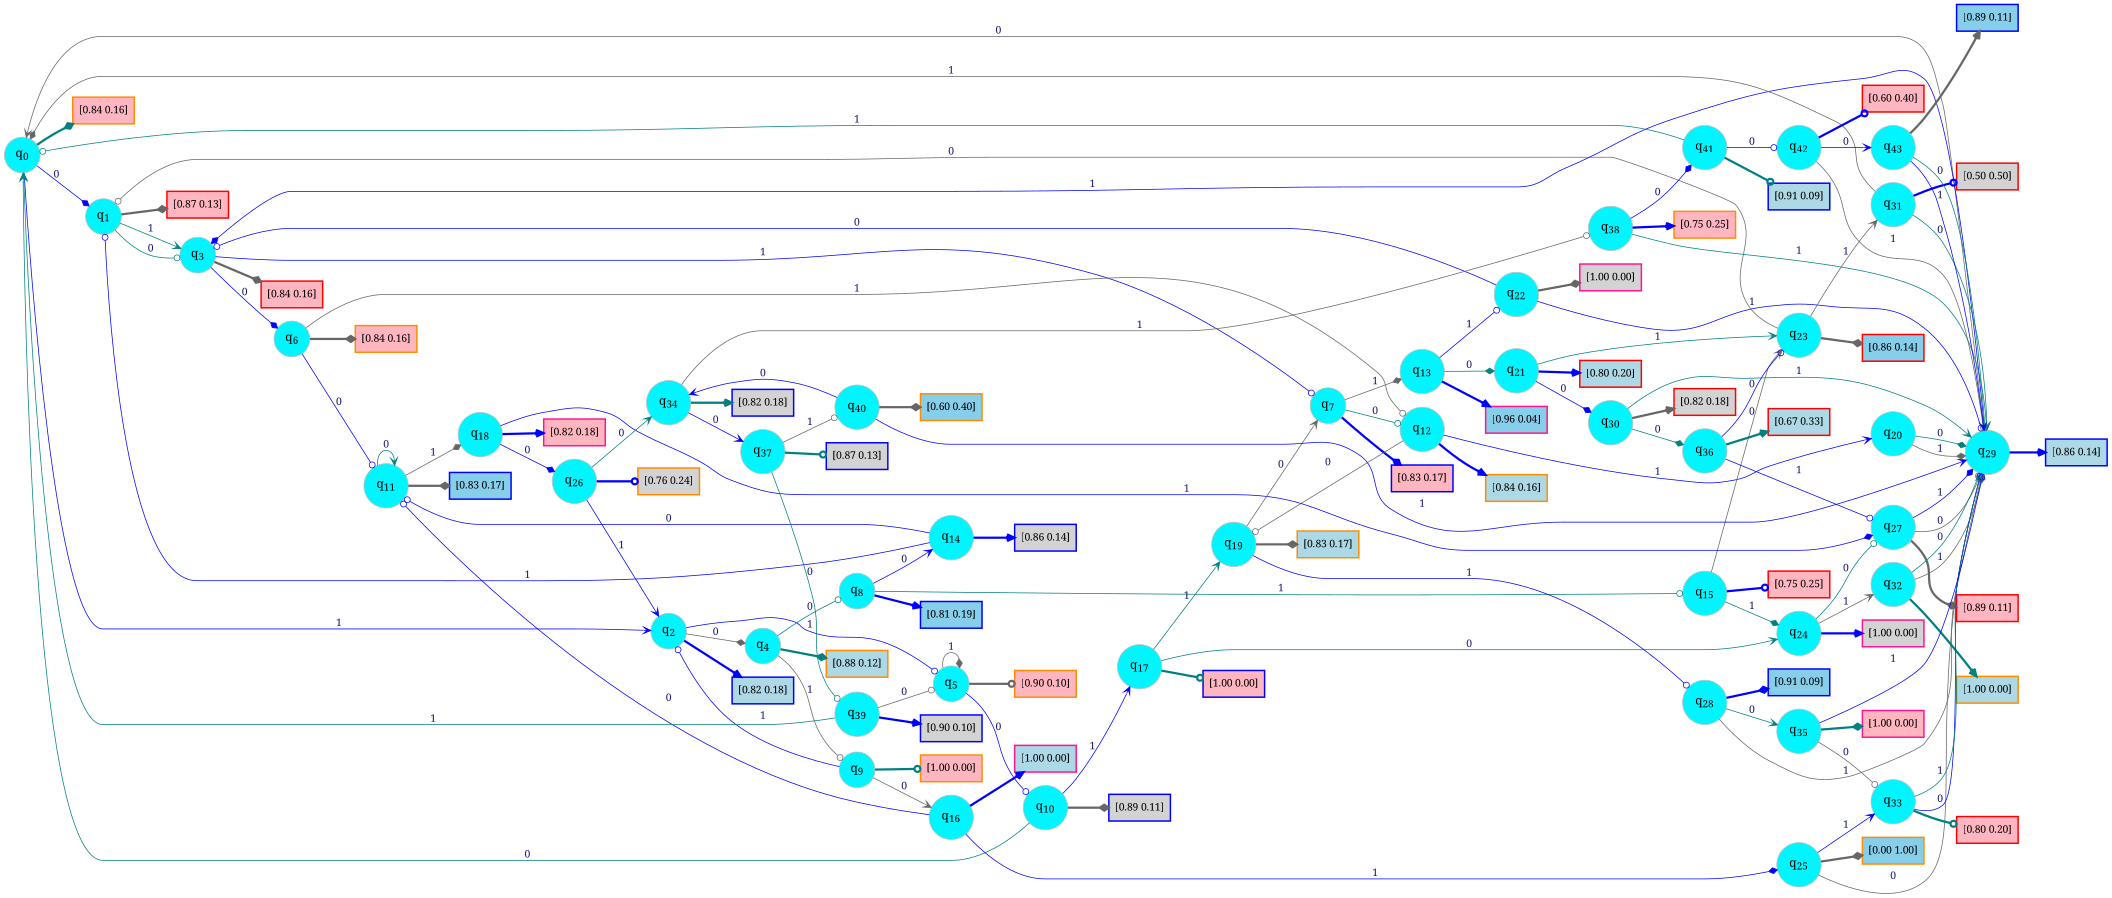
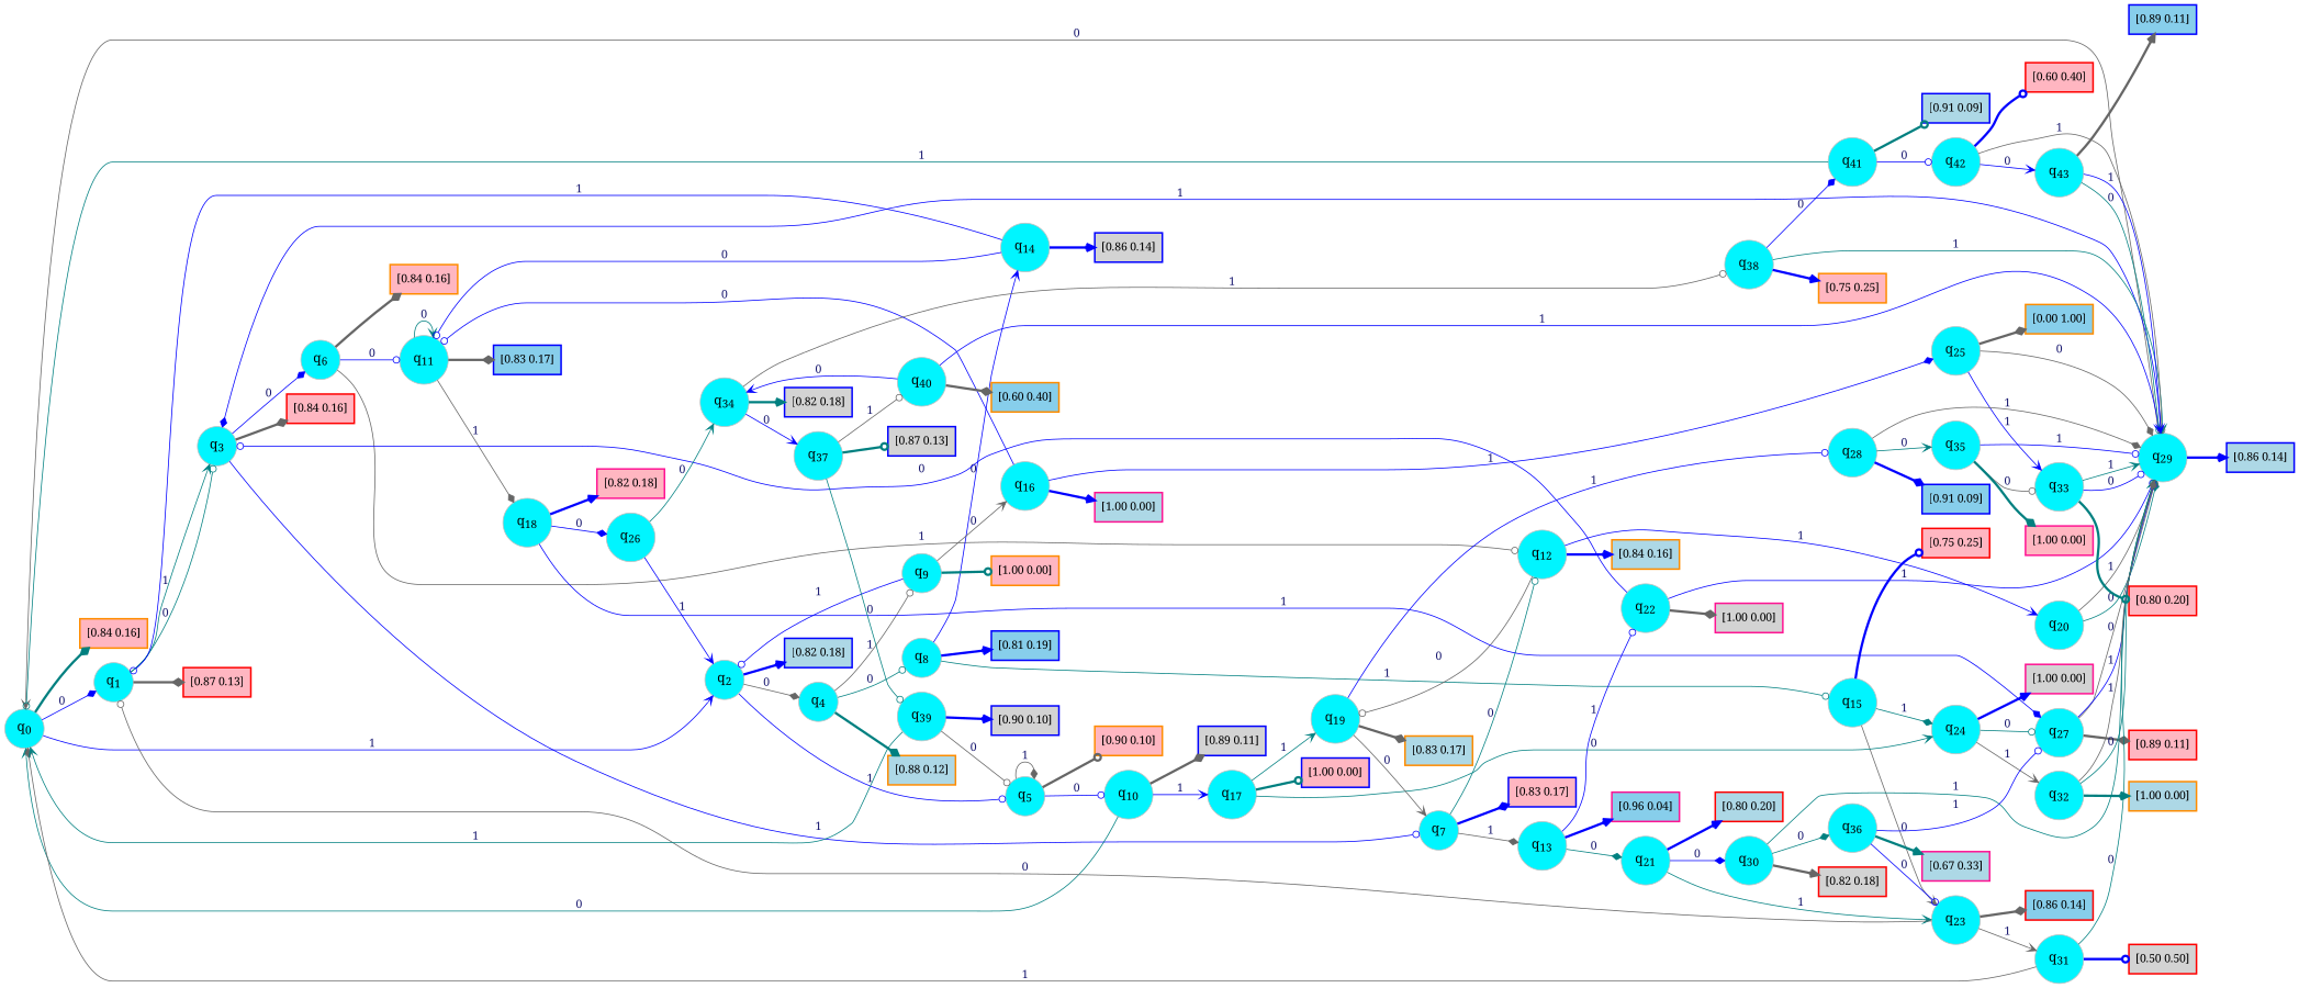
  digraph {
    fontname="Noto Serif"
    rankdir=LR
    node [color=gray fillcolor=turquoise1 fontcolor=black fontname="Noto Serif" fontsize=16 fontweight=bold shape=circle style=filled]
    edge [arrowhead=vee arrowsize=1 color=blue fontcolor=midnightblue fontname="Noto Serif" fontweight=bold penwidth=1 style=solid weight=20]
    n1 [label=<q<SUB>0</SUB>>]
    n2 [label=<q<SUB>1</SUB>>]
    n3 [label=<q<SUB>2</SUB>>]
    n4 [color=darkorange fillcolor=lightpink fontsize=14 label="[0.84 0.16]" penwidth=2 shape=box]
    n5 [label=<q<SUB>3</SUB>>]
    n6 [color=red fillcolor=lightpink fontsize=14 label="[0.87 0.13]" penwidth=2 shape=box]
    n7 [label=<q<SUB>4</SUB>>]
    n8 [label=<q<SUB>5</SUB>>]
    n9 [color=blue fillcolor=lightblue fontsize=14 label="[0.82 0.18]" penwidth=2 shape=box]
    n10 [label=<q<SUB>6</SUB>>]
    n11 [label=<q<SUB>7</SUB>>]
    n12 [color=red fillcolor=lightpink fontsize=14 label="[0.84 0.16]" penwidth=2 shape=box]
    n13 [label=<q<SUB>8</SUB>>]
    n14 [label=<q<SUB>9</SUB>>]
    n15 [color=darkorange fillcolor=lightblue fontsize=14 label="[0.88 0.12]" penwidth=2 shape=box]
    n16 [label=<q<SUB>10</SUB>>]
    n17 [color=darkorange fillcolor=lightpink fontsize=14 label="[0.90 0.10]" penwidth=2 shape=box]
    n18 [label=<q<SUB>11</SUB>>]
    n19 [label=<q<SUB>12</SUB>>]
    n20 [color=darkorange fillcolor=lightpink fontsize=14 label="[0.84 0.16]" penwidth=2 shape=box]
    n21 [label=<q<SUB>13</SUB>>]
    n22 [color=blue fillcolor=lightpink fontsize=14 label="[0.83 0.17]" penwidth=2 shape=box]
    n23 [label=<q<SUB>14</SUB>>]
    n24 [label=<q<SUB>15</SUB>>]
    n25 [color=blue fillcolor=skyblue fontsize=14 label="[0.81 0.19]" penwidth=2 shape=box]
    n26 [label=<q<SUB>16</SUB>>]
    n27 [color=darkorange fillcolor=lightpink fontsize=14 label="[1.00 0.00]" penwidth=2 shape=box]
    n28 [label=<q<SUB>17</SUB>>]
    n29 [color=blue fillcolor=lightgrey fontsize=14 label="[0.89 0.11]" penwidth=2 shape=box]
    n30 [label=<q<SUB>18</SUB>>]
    n31 [color=blue fillcolor=skyblue fontsize=14 label="[0.83 0.17]" penwidth=2 shape=box]
    n32 [label=<q<SUB>19</SUB>>]
    n33 [label=<q<SUB>20</SUB>>]
    n34 [color=darkorange fillcolor=lightblue fontsize=14 label="[0.84 0.16]" penwidth=2 shape=box]
    n35 [label=<q<SUB>21</SUB>>]
    n36 [label=<q<SUB>22</SUB>>]
    n37 [color=deeppink fillcolor=skyblue fontsize=14 label="[0.96 0.04]" penwidth=2 shape=box]
    n38 [color=blue fillcolor=lightgrey fontsize=14 label="[0.86 0.14]" penwidth=2 shape=box]
    n39 [label=<q<SUB>23</SUB>>]
    n40 [label=<q<SUB>24</SUB>>]
    n41 [color=red fillcolor=lightpink fontsize=14 label="[0.75 0.25]" penwidth=2 shape=box]
    n42 [label=<q<SUB>25</SUB>>]
    n43 [color=deeppink fillcolor=lightblue fontsize=14 label="[1.00 0.00]" penwidth=2 shape=box]
    n44 [color=blue fillcolor=lightpink fontsize=14 label="[1.00 0.00]" penwidth=2 shape=box]
    n45 [label=<q<SUB>26</SUB>>]
    n46 [label=<q<SUB>27</SUB>>]
    n47 [color=deeppink fillcolor=lightpink fontsize=14 label="[0.82 0.18]" penwidth=2 shape=box]
    n48 [label=<q<SUB>28</SUB>>]
    n49 [color=darkorange fillcolor=lightblue fontsize=14 label="[0.83 0.17]" penwidth=2 shape=box]
    n50 [label=<q<SUB>29</SUB>>]
    n51 [label=<q<SUB>30</SUB>>]
    n52 [color=red fillcolor=lightblue fontsize=14 label="[0.80 0.20]" penwidth=2 shape=box]
    n53 [color=deeppink fillcolor=lightgrey fontsize=14 label="[1.00 0.00]" penwidth=2 shape=box]
    n54 [label=<q<SUB>31</SUB>>]
    n55 [color=red fillcolor=skyblue fontsize=14 label="[0.86 0.14]" penwidth=2 shape=box]
    n56 [label=<q<SUB>32</SUB>>]
    n57 [color=deeppink fillcolor=lightgrey fontsize=14 label="[1.00 0.00]" penwidth=2 shape=box]
    n58 [label=<q<SUB>33</SUB>>]
    n59 [color=darkorange fillcolor=skyblue fontsize=14 label="[0.00 1.00]" penwidth=2 shape=box]
    n60 [label=<q<SUB>34</SUB>>]
-   n61 [color=darkorange fillcolor=lightgrey fontsize=14 label="[0.76 0.24]" penwidth=2 shape=box]
    n62 [color=red fillcolor=lightpink fontsize=14 label="[0.89 0.11]" penwidth=2 shape=box]
    n63 [label=<q<SUB>35</SUB>>]
    n64 [color=blue fillcolor=skyblue fontsize=14 label="[0.91 0.09]" penwidth=2 shape=box]
    n65 [color=blue fillcolor=lightblue fontsize=14 label="[0.86 0.14]" penwidth=2 shape=box]
    n66 [label=<q<SUB>36</SUB>>]
    n67 [color=red fillcolor=lightgrey fontsize=14 label="[0.82 0.18]" penwidth=2 shape=box]
    n68 [color=red fillcolor=lightgrey fontsize=14 label="[0.50 0.50]" penwidth=2 shape=box]
    n69 [color=darkorange fillcolor=lightblue fontsize=14 label="[1.00 0.00]" penwidth=2 shape=box]
    n70 [color=red fillcolor=lightpink fontsize=14 label="[0.80 0.20]" penwidth=2 shape=box]
    n71 [label=<q<SUB>37</SUB>>]
    n72 [label=<q<SUB>38</SUB>>]
    n73 [color=blue fillcolor=lightgrey fontsize=14 label="[0.82 0.18]" penwidth=2 shape=box]
    n74 [color=deeppink fillcolor=lightpink fontsize=14 label="[1.00 0.00]" penwidth=2 shape=box]
-   n75 [color=red fillcolor=lightblue fontsize=14 label="[0.67 0.33]" penwidth=2 shape=box]
+   n75 [color=deeppink fillcolor=lightblue fontsize=14 label="[0.67 0.33]" penwidth=2 shape=box]
    n76 [label=<q<SUB>39</SUB>>]
    n77 [label=<q<SUB>40</SUB>>]
    n78 [color=blue fillcolor=lightgrey fontsize=14 label="[0.87 0.13]" penwidth=2 shape=box]
    n79 [label=<q<SUB>41</SUB>>]
    n80 [color=darkorange fillcolor=lightpink fontsize=14 label="[0.75 0.25]" penwidth=2 shape=box]
    n81 [color=blue fillcolor=lightgrey fontsize=14 label="[0.90 0.10]" penwidth=2 shape=box]
    n82 [color=darkorange fillcolor=skyblue fontsize=14 label="[0.60 0.40]" penwidth=2 shape=box]
    n83 [label=<q<SUB>42</SUB>>]
    n84 [color=blue fillcolor=lightblue fontsize=14 label="[0.91 0.09]" penwidth=2 shape=box]
    n85 [label=<q<SUB>43</SUB>>]
    n86 [color=red fillcolor=lightpink fontsize=14 label="[0.60 0.40]" penwidth=2 shape=box]
    n87 [color=blue fillcolor=skyblue fontsize=14 label="[0.89 0.11]" penwidth=2 shape=box]
    n1 -> n2 [arrowhead=diamond label=0]
    n1 -> n3 [label=1]
    n1 -> n4 [arrowhead=diamond color=teal penwidth=3]
    n2 -> n5 [arrowhead=odot color=teal label=0]
    n2 -> n5 [color=teal label=1]
    n2 -> n6 [arrowhead=diamond color=gray40 penwidth=3]
    n3 -> n7 [arrowhead=diamond color=gray40 label=0]
    n3 -> n8 [arrowhead=odot label=1]
    n3 -> n9 [penwidth=3]
    n5 -> n10 [arrowhead=diamond label=0]
    n5 -> n11 [arrowhead=odot label=1]
    n5 -> n12 [arrowhead=diamond color=gray40 penwidth=3]
    n7 -> n13 [arrowhead=odot color=teal label=0]
    n7 -> n14 [arrowhead=odot color=gray40 label=1]
    n7 -> n15 [arrowhead=diamond color=teal penwidth=3]
    n8 -> n8 [arrowhead=diamond color=gray40 label=1]
    n8 -> n16 [arrowhead=odot label=0]
    n8 -> n17 [arrowhead=odot color=gray40 penwidth=3]
    n10 -> n18 [arrowhead=odot label=0]
    n10 -> n19 [arrowhead=odot color=gray40 label=1]
    n10 -> n20 [arrowhead=diamond color=gray40 penwidth=3]
    n11 -> n19 [arrowhead=odot color=teal label=0]
    n11 -> n21 [arrowhead=diamond color=gray40 label=1]
    n11 -> n22 [arrowhead=diamond penwidth=3]
    n13 -> n23 [label=0]
    n13 -> n24 [arrowhead=odot color=teal label=1]
    n13 -> n25 [penwidth=3]
    n14 -> n3 [arrowhead=odot label=1]
    n14 -> n26 [color=gray40 label=0]
    n14 -> n27 [arrowhead=odot color=teal penwidth=3]
    n16 -> n1 [color=teal label=0]
    n16 -> n28 [label=1]
    n16 -> n29 [arrowhead=diamond color=gray40 penwidth=3]
    n18 -> n18 [color=teal label=0]
    n18 -> n30 [arrowhead=diamond color=gray40 label=1]
    n18 -> n31 [arrowhead=diamond color=gray40 penwidth=3]
    n19 -> n32 [arrowhead=odot color=gray40 label=0]
    n19 -> n33 [label=1]
    n19 -> n34 [penwidth=3]
    n21 -> n35 [arrowhead=diamond color=teal label=0]
    n21 -> n36 [arrowhead=odot label=1]
    n21 -> n37 [penwidth=3]
    n23 -> n2 [arrowhead=odot label=1]
    n23 -> n18 [arrowhead=odot label=0]
    n23 -> n38 [penwidth=3]
    n24 -> n39 [color=gray40 label=0]
    n24 -> n40 [arrowhead=diamond color=teal label=1]
    n24 -> n41 [arrowhead=odot penwidth=3]
    n26 -> n18 [arrowhead=odot label=0]
    n26 -> n42 [arrowhead=diamond label=1]
    n26 -> n43 [penwidth=3]
    n28 -> n32 [color=teal label=1]
    n28 -> n40 [color=teal label=0]
    n28 -> n44 [arrowhead=odot color=teal penwidth=3]
    n30 -> n45 [arrowhead=diamond label=0]
    n30 -> n46 [arrowhead=diamond label=1]
    n30 -> n47 [penwidth=3]
    n32 -> n11 [color=gray40 label=0]
    n32 -> n48 [arrowhead=odot label=1]
    n32 -> n49 [arrowhead=diamond color=gray40 penwidth=3]
    n33 -> n50 [arrowhead=diamond color=teal label=0]
    n33 -> n50 [arrowhead=diamond color=gray40 label=1]
    n35 -> n39 [color=teal label=1]
    n35 -> n51 [arrowhead=diamond label=0]
    n35 -> n52 [penwidth=3]
    n36 -> n5 [arrowhead=odot label=0]
    n36 -> n50 [arrowhead=odot label=1]
    n36 -> n53 [arrowhead=diamond color=gray40 penwidth=3]
    n39 -> n2 [arrowhead=odot color=gray40 label=0]
    n39 -> n54 [color=gray40 label=1]
    n39 -> n55 [arrowhead=diamond color=gray40 penwidth=3]
    n40 -> n46 [arrowhead=odot color=teal label=0]
    n40 -> n56 [color=gray40 label=1]
    n40 -> n57 [penwidth=3]
    n42 -> n50 [arrowhead=diamond color=gray40 label=0]
    n42 -> n58 [label=1]
    n42 -> n59 [arrowhead=diamond color=gray40 penwidth=3]
    n45 -> n3 [label=1]
    n45 -> n60 [color=teal label=0]
-   n45 -> n61 [arrowhead=odot penwidth=3]
    n46 -> n50 [arrowhead=odot color=gray40 label=0]
    n46 -> n50 [arrowhead=diamond label=1]
    n46 -> n62 [arrowhead=diamond color=gray40 penwidth=3]
    n48 -> n50 [arrowhead=diamond color=gray40 label=1]
    n48 -> n63 [color=teal label=0]
    n48 -> n64 [arrowhead=diamond penwidth=3]
    n50 -> n1 [color=gray40 label=0]
    n50 -> n5 [arrowhead=diamond label=1]
    n50 -> n65 [penwidth=3]
    n51 -> n50 [color=teal label=1]
    n51 -> n66 [arrowhead=diamond color=teal label=0]
    n51 -> n67 [color=gray40 penwidth=3]
    n54 -> n1 [arrowhead=diamond color=gray40 label=1]
    n54 -> n50 [color=teal label=0]
    n54 -> n68 [arrowhead=odot penwidth=3]
    n56 -> n50 [arrowhead=odot color=teal label=0]
    n56 -> n50 [arrowhead=diamond color=gray40 label=1]
    n56 -> n69 [color=teal penwidth=3]
    n58 -> n50 [arrowhead=odot label=0]
    n58 -> n50 [color=teal label=1]
    n58 -> n70 [arrowhead=odot color=teal penwidth=3]
    n60 -> n71 [label=0]
    n60 -> n72 [arrowhead=odot color=gray40 label=1]
    n60 -> n73 [color=teal penwidth=3]
    n63 -> n50 [arrowhead=odot label=1]
    n63 -> n58 [arrowhead=odot color=gray40 label=0]
    n63 -> n74 [arrowhead=diamond color=teal penwidth=3]
    n66 -> n39 [arrowhead=odot label=0]
    n66 -> n46 [arrowhead=odot label=1]
    n66 -> n75 [color=teal penwidth=3]
    n71 -> n76 [arrowhead=odot color=teal label=0]
    n71 -> n77 [arrowhead=odot color=gray40 label=1]
    n71 -> n78 [arrowhead=odot color=teal penwidth=3]
    n72 -> n50 [color=teal label=1]
    n72 -> n79 [arrowhead=diamond label=0]
    n72 -> n80 [penwidth=3]
    n76 -> n1 [color=teal label=1]
    n76 -> n8 [arrowhead=odot color=gray40 label=0]
    n76 -> n81 [penwidth=3]
    n77 -> n50 [label=1]
    n77 -> n60 [label=0]
    n77 -> n82 [arrowhead=diamond color=gray40 penwidth=3]
    n79 -> n1 [arrowhead=odot color=teal label=1]
    n79 -> n83 [arrowhead=odot label=0]
    n79 -> n84 [arrowhead=odot color=teal penwidth=3]
    n83 -> n50 [arrowhead=odot color=gray40 label=1]
    n83 -> n85 [label=0]
    n83 -> n86 [arrowhead=odot penwidth=3]
    n85 -> n50 [arrowhead=odot color=teal label=0]
    n85 -> n50 [label=1]
    n85 -> n87 [color=gray40 penwidth=3]
  }
